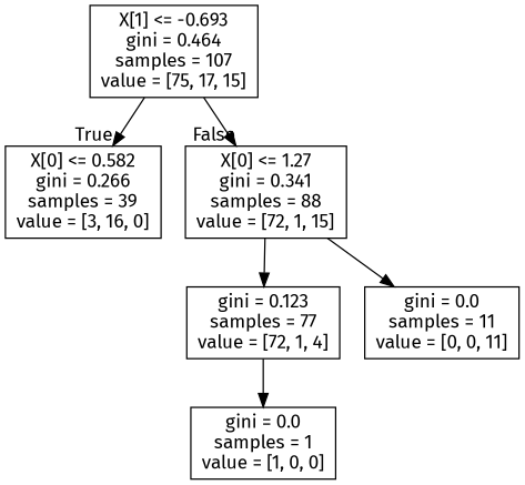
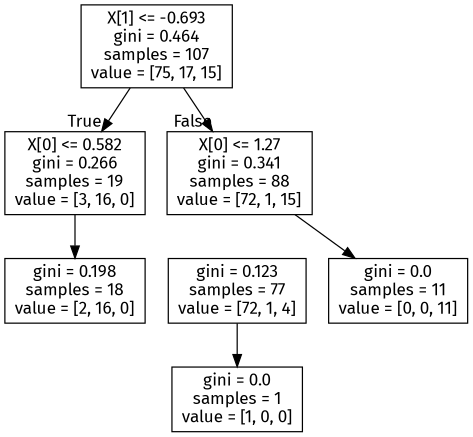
  digraph {
    fontname="Fira Sans"
    node [fontname="Fira Sans" shape=box]
    edge [fontname="Fira Sans"]
    n1 [label="X[1] <= -0.693\ngini = 0.464\nsamples = 107\nvalue = [75, 17, 15]"]
-   n2 [label="X[0] <= 0.582\ngini = 0.266\nsamples = 39\nvalue = [3, 16, 0]"]
+   n2 [label="X[0] <= 0.582\ngini = 0.266\nsamples = 19\nvalue = [3, 16, 0]"]
    n3 [label="X[0] <= 1.27\ngini = 0.341\nsamples = 88\nvalue = [72, 1, 15]"]
+   n4 [label="gini = 0.198\nsamples = 18\nvalue = [2, 16, 0]"]
    n5 [label="gini = 0.123\nsamples = 77\nvalue = [72, 1, 4]"]
    n6 [label="gini = 0.0\nsamples = 11\nvalue = [0, 0, 11]"]
    n7 [label="gini = 0.0\nsamples = 1\nvalue = [1, 0, 0]"]
    n1 -> n2 [headlabel=True labelangle=45 labeldistance=2.5]
    n1 -> n3 [headlabel=False labelangle=-45 labeldistance=2.5]
-   n3 -> n5
+   n2 -> n4
    n3 -> n6
    n5 -> n7
  }
